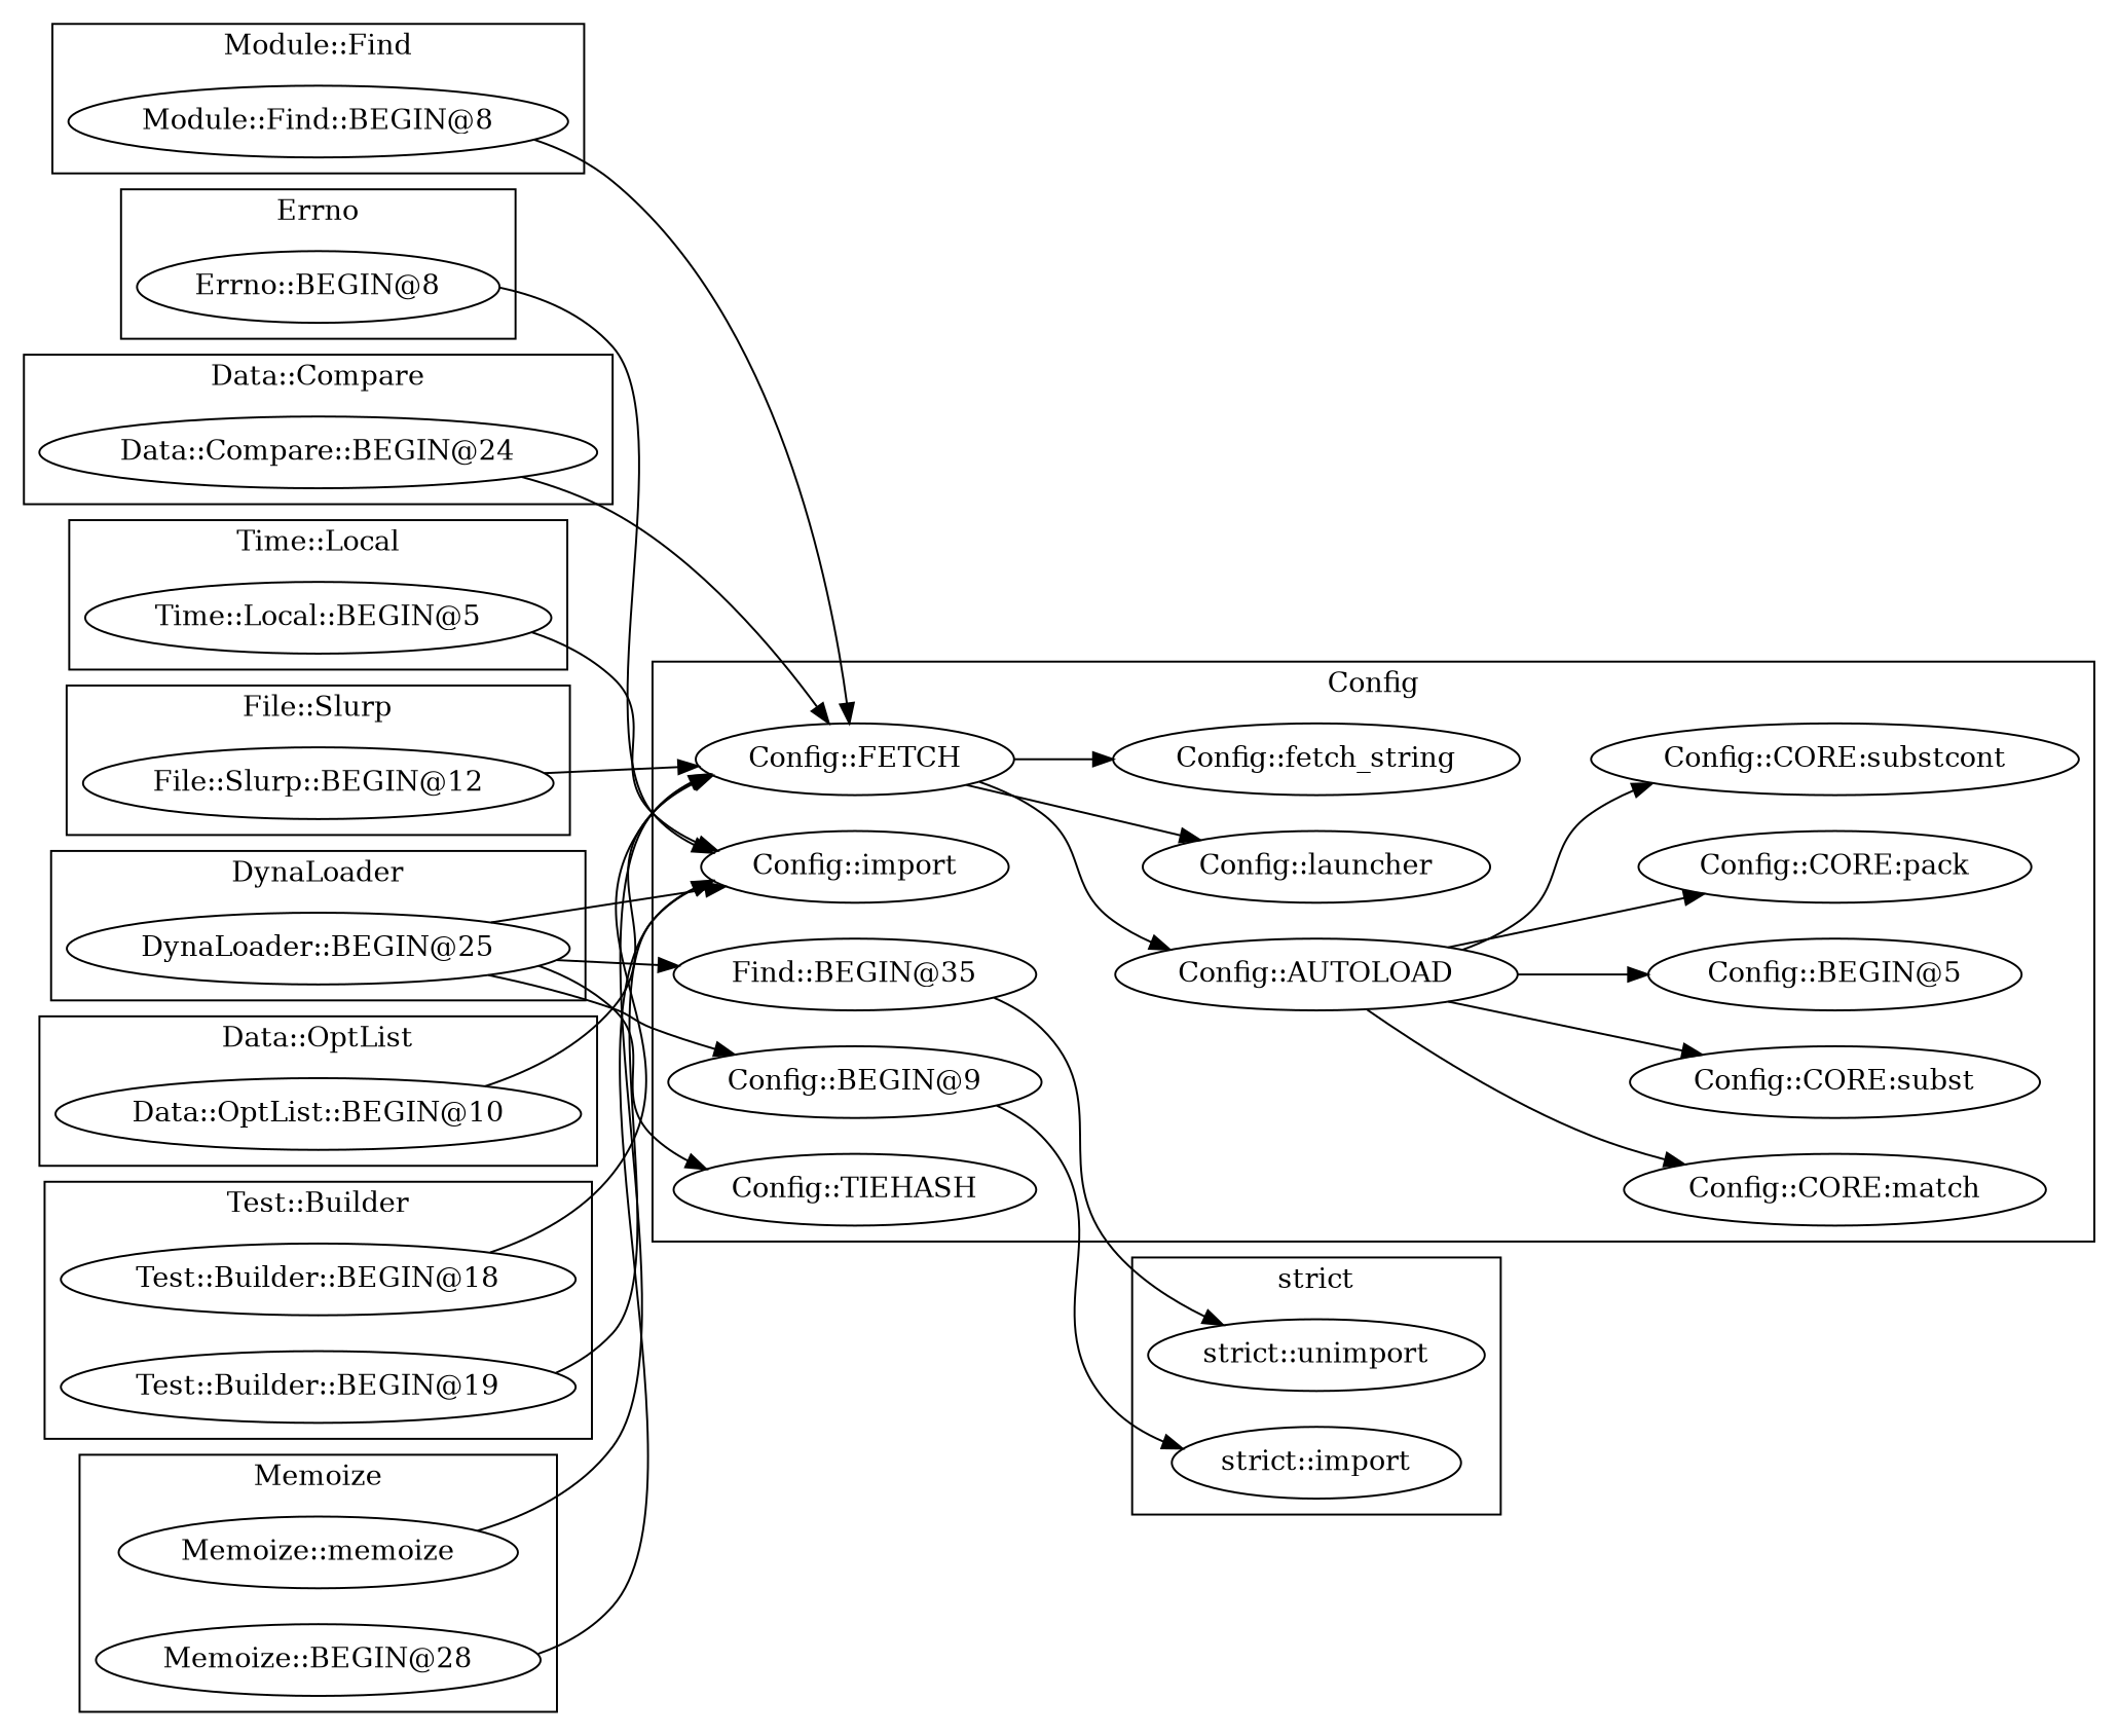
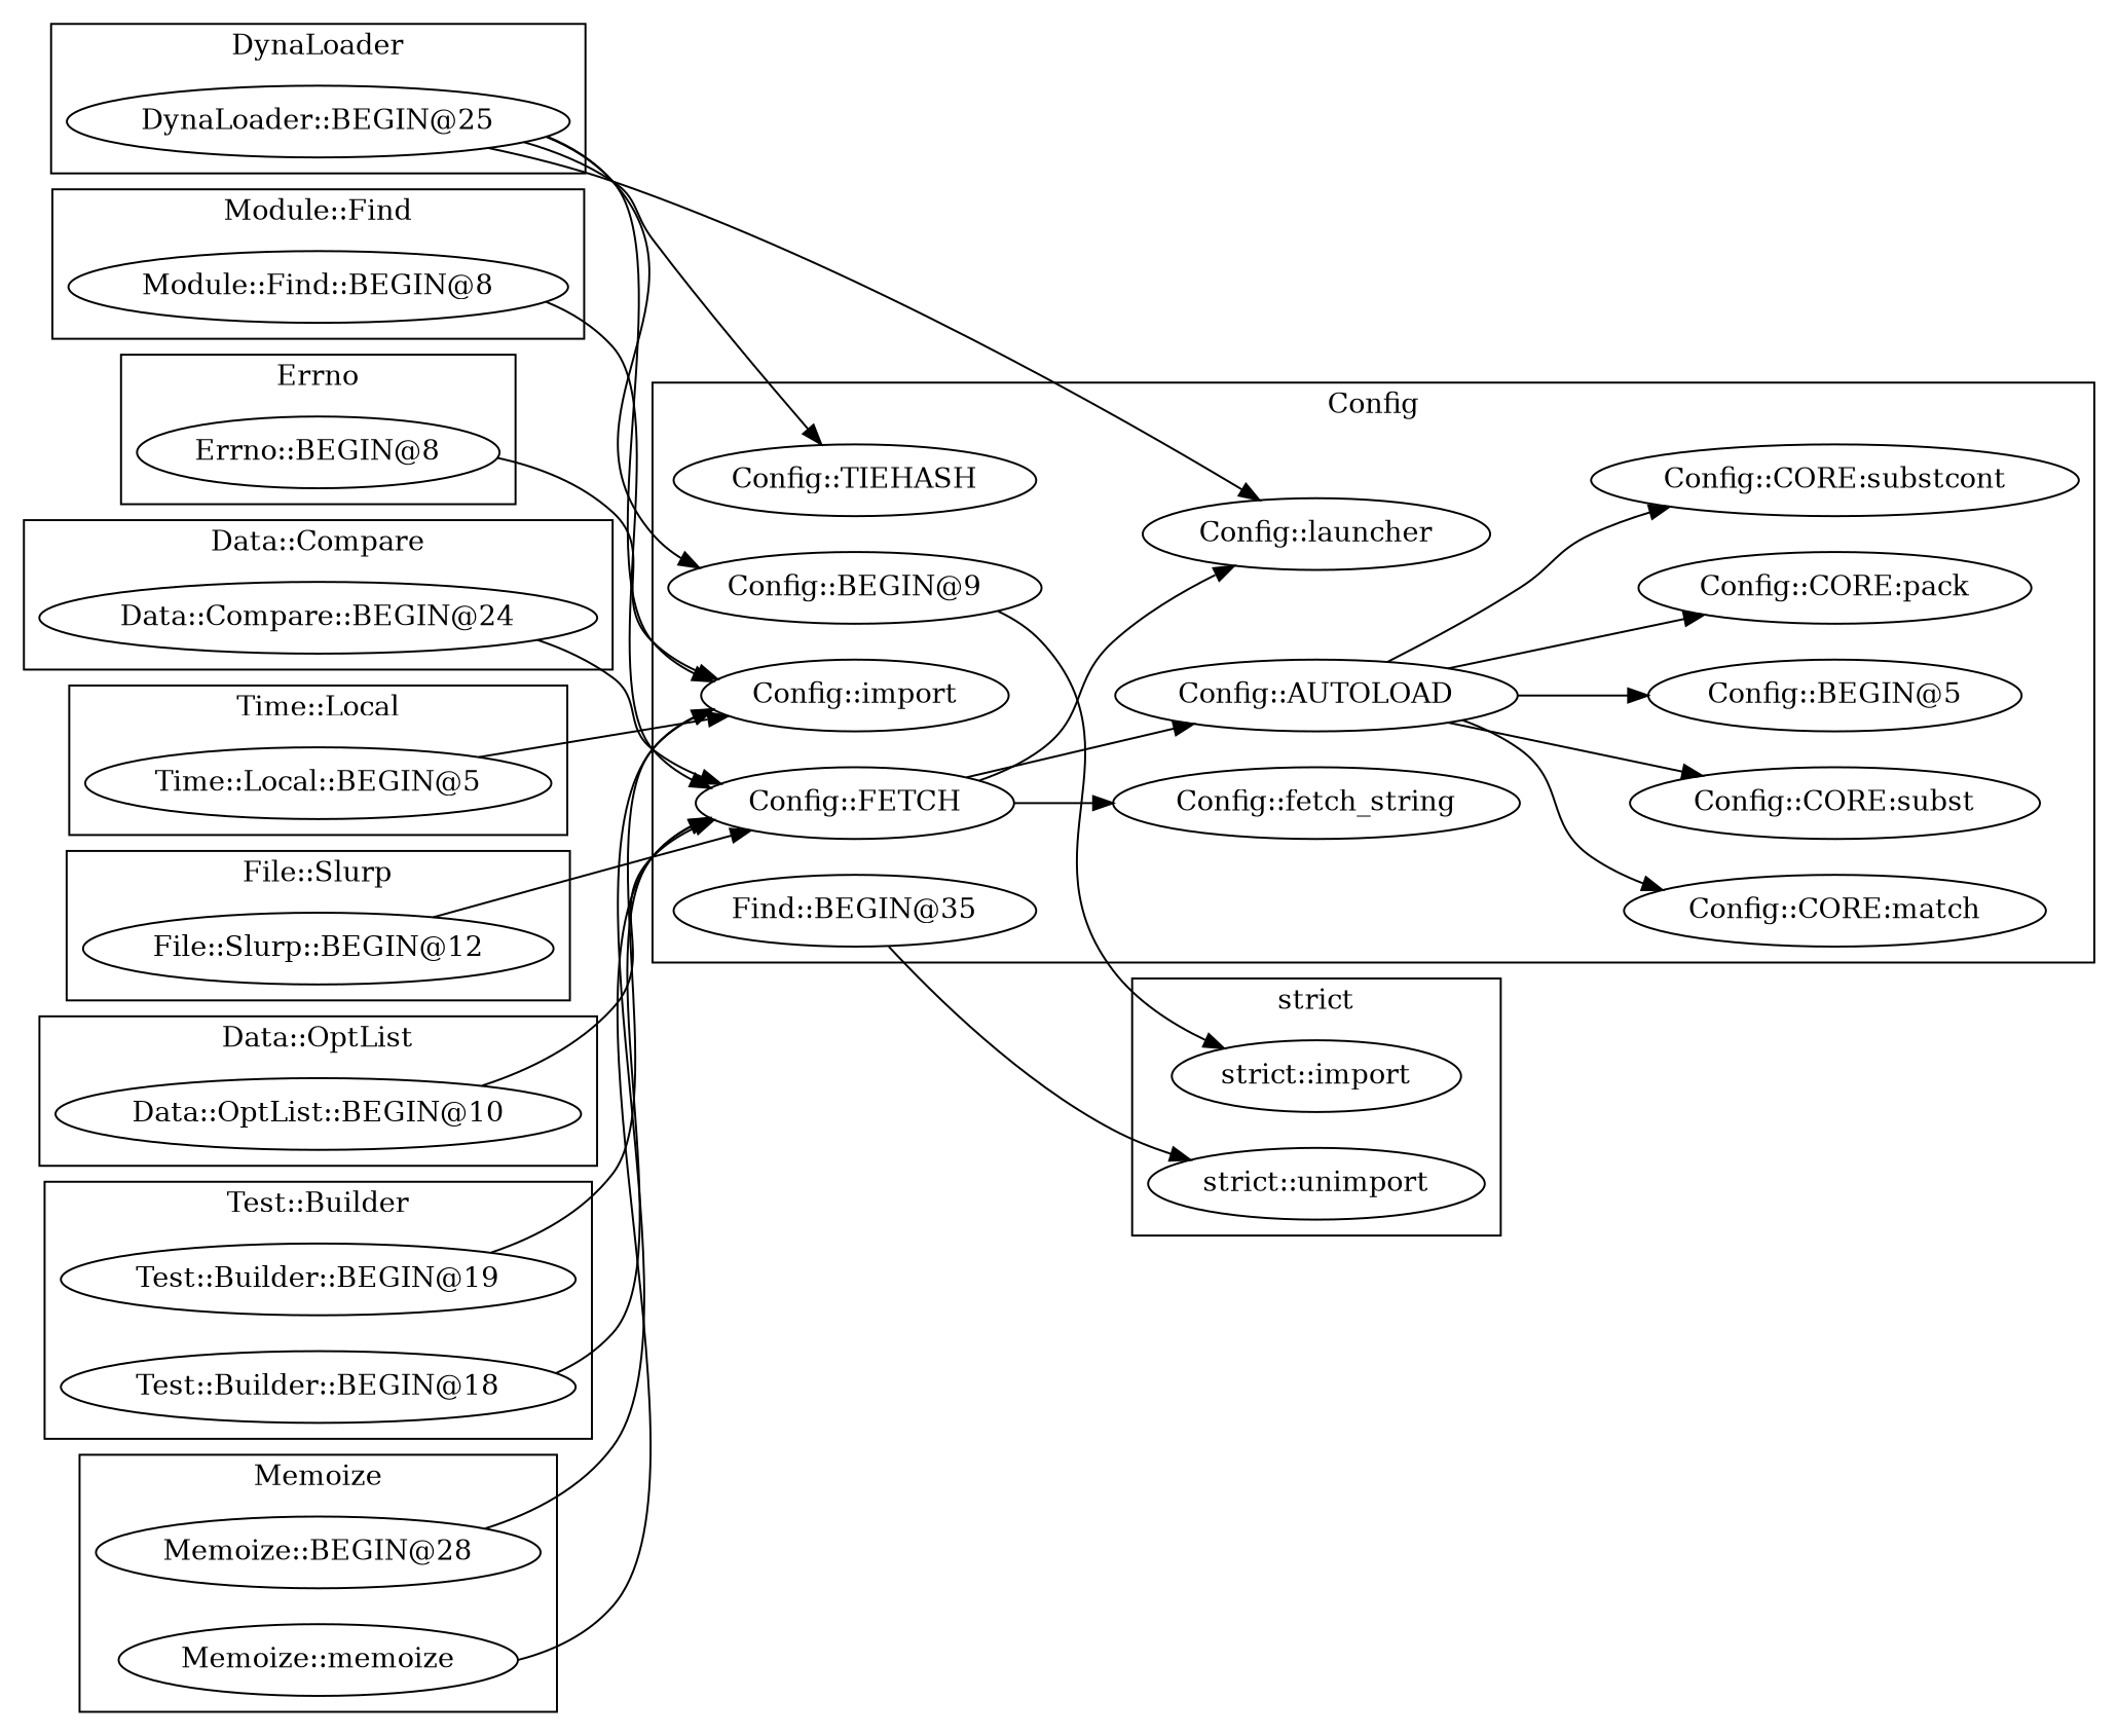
  digraph {
    rankdir=LR
    n1 [label="Find::BEGIN@35"]
    "Config::CORE:match"
    "Config::CORE:subst"
    "Config::TIEHASH"
    "Config::BEGIN@5"
    "Config::fetch_string"
    "Config::AUTOLOAD"
    "Config::import"
    "Config::CORE:pack"
    "Config::BEGIN@9"
    "Config::launcher"
    "Config::CORE:substcont"
    "Config::FETCH"
    "Module::Find::BEGIN@8"
    "Errno::BEGIN@8"
    "Data::Compare::BEGIN@24"
    "Time::Local::BEGIN@5"
    "File::Slurp::BEGIN@12"
    "DynaLoader::BEGIN@25"
    "Data::OptList::BEGIN@10"
    "Test::Builder::BEGIN@18"
    "Test::Builder::BEGIN@19"
    "strict::import"
    "strict::unimport"
    "Memoize::BEGIN@28"
    "Memoize::memoize"
    subgraph cluster_1 {
      label=Config
      n1
      "Config::CORE:match"
      "Config::CORE:subst"
      "Config::TIEHASH"
      "Config::BEGIN@5"
      "Config::fetch_string"
      "Config::AUTOLOAD"
      "Config::import"
      "Config::CORE:pack"
      "Config::BEGIN@9"
      "Config::launcher"
      "Config::CORE:substcont"
      "Config::FETCH"
    }
    subgraph cluster_2 {
      label="Module::Find"
      "Module::Find::BEGIN@8"
    }
    subgraph cluster_3 {
      label=Errno
      "Errno::BEGIN@8"
    }
    subgraph cluster_4 {
      label="Data::Compare"
      "Data::Compare::BEGIN@24"
    }
    subgraph cluster_5 {
      label="Time::Local"
      "Time::Local::BEGIN@5"
    }
    subgraph cluster_6 {
      label="File::Slurp"
      "File::Slurp::BEGIN@12"
    }
    subgraph cluster_7 {
      label=DynaLoader
      "DynaLoader::BEGIN@25"
    }
    subgraph cluster_8 {
      label="Data::OptList"
      "Data::OptList::BEGIN@10"
    }
    subgraph cluster_9 {
      label="Test::Builder"
      "Test::Builder::BEGIN@18"
      "Test::Builder::BEGIN@19"
    }
    subgraph cluster_10 {
      label="strict"
      "strict::import"
      "strict::unimport"
    }
    subgraph cluster_11 {
      label=Memoize
      "Memoize::BEGIN@28"
      "Memoize::memoize"
    }
    n1 -> "strict::unimport"
    "Config::AUTOLOAD" -> "Config::CORE:match"
    "Config::AUTOLOAD" -> "Config::CORE:subst"
    "Config::AUTOLOAD" -> "Config::BEGIN@5"
    "Config::AUTOLOAD" -> "Config::CORE:pack"
    "Config::AUTOLOAD" -> "Config::CORE:substcont"
    "Config::BEGIN@9" -> "strict::import"
    "Config::FETCH" -> "Config::fetch_string"
    "Config::FETCH" -> "Config::AUTOLOAD"
    "Config::FETCH" -> "Config::launcher"
    "Module::Find::BEGIN@8" -> "Config::FETCH"
    "Errno::BEGIN@8" -> "Config::import"
    "Data::Compare::BEGIN@24" -> "Config::FETCH"
    "Time::Local::BEGIN@5" -> "Config::import"
    "File::Slurp::BEGIN@12" -> "Config::FETCH"
-   "DynaLoader::BEGIN@25" -> n1
+   "DynaLoader::BEGIN@25" -> "Config::launcher"
    "DynaLoader::BEGIN@25" -> "Config::TIEHASH"
    "DynaLoader::BEGIN@25" -> "Config::import"
    "DynaLoader::BEGIN@25" -> "Config::BEGIN@9"
    "Data::OptList::BEGIN@10" -> "Config::FETCH"
    "Test::Builder::BEGIN@18" -> "Config::FETCH"
    "Test::Builder::BEGIN@19" -> "Config::import"
    "Memoize::BEGIN@28" -> "Config::import"
    "Memoize::memoize" -> "Config::FETCH"
  }
